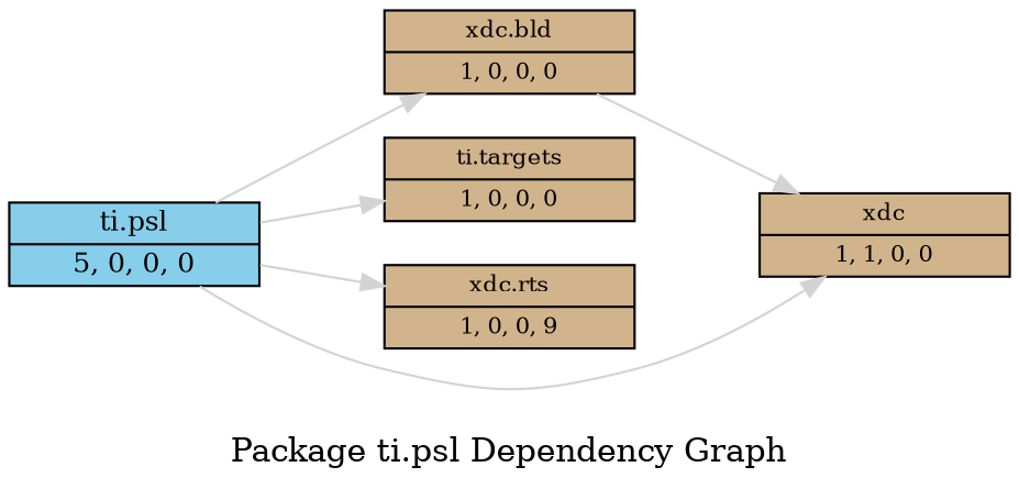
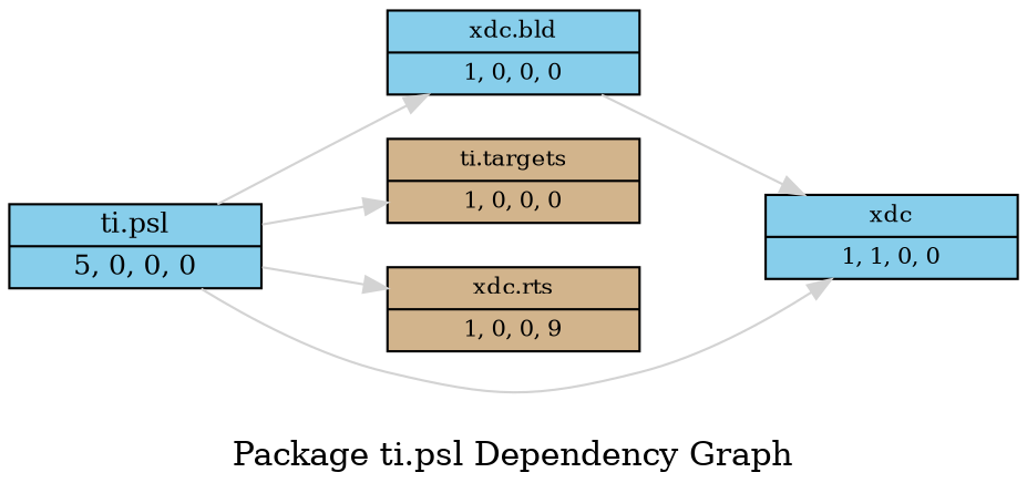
  digraph {
    concentrate=true
    label="\nPackage ti.psl Dependency Graph"
    rankdir=LR
    ranksep=.75
    node [color=black fillcolor=skyblue fixedsize=true font=Helvetica fontsize=10 shape=record style=filled]
    edge [color=lightgrey style=solid]
    n1 [fontsize=12 label="ti.psl|5, 0, 0, 0" width=1.5]
-   n2 [fillcolor=tan label="xdc.bld|1, 0, 0, 0" width=1.5]
+   n2 [label="xdc.bld|1, 0, 0, 0" width=1.5]
    n3 [fillcolor=tan label="ti.targets|1, 0, 0, 0" width=1.5]
    n4 [fillcolor=tan label="xdc.rts|1, 0, 0, 9" width=1.5]
-   n5 [fillcolor=tan label="xdc|1, 1, 0, 0" width=1.5]
+   n5 [label="xdc|1, 1, 0, 0" width=1.5]
    n1 -> n2
    n1 -> n3
    n1 -> n4
    n1 -> n5
    n2 -> n5
  }
